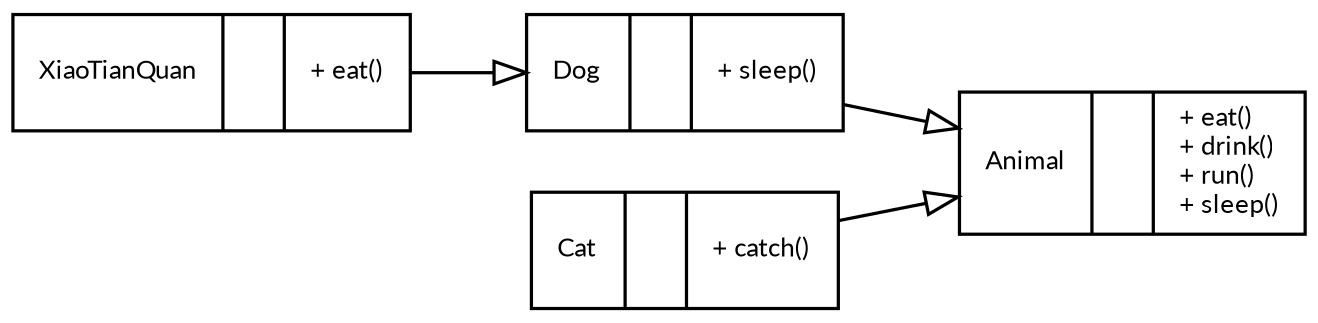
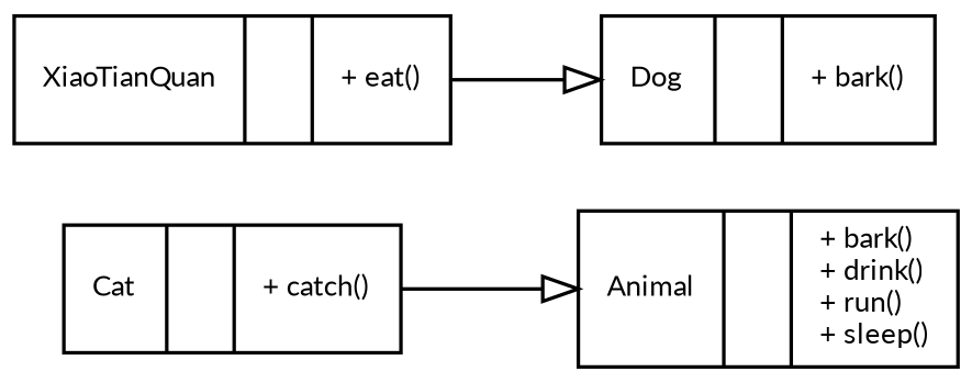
  digraph {
    fontname=Lato
    fontsize=8
    rankdir=LR
    node [fontname=Lato fontsize=8 shape=record]
    edge [arrowhead=empty fontname=Lato fontsize=8]
-   n1 [label="{Animal||+ eat()\l+ drink()\l+ run()\l+ sleep()\l}"]
-   n2 [label="{Dog||+ sleep()\l}"]
+   n1 [label="{Animal||+ bark()\l+ drink()\l+ run()\l+ sleep()\l}"]
+   n2 [label="{Dog||+ bark()\l}"]
    n3 [label="{XiaoTianQuan||+ eat()\l}"]
    n4 [label="{Cat||+ catch()\l}"]
-   n2 -> n1
    n3 -> n2
    n4 -> n1
  }
